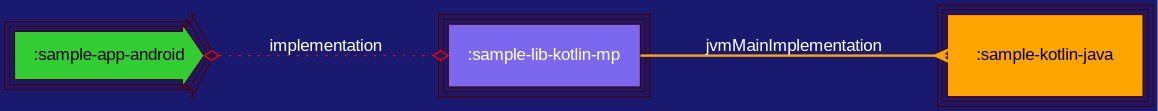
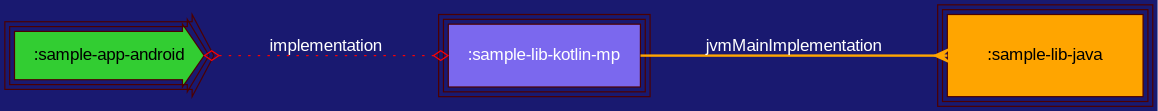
  digraph {
    bgcolor=MidnightBlue
    fontsize=30
    rankdir=LR
    ranksep=1.5
    fontname="Liberation Sans"
    node [color="#4C0000" fontname="Liberation Sans" peripheries=3 shape=box style=filled]
    edge [fontcolor=white labelfloat=false fontname="Liberation Sans"]
    ":sample-app-android" [fillcolor=limegreen shape=rarrow style=radial]
    ":sample-lib-kotlin-mp" [fillcolor=mediumslateblue fontcolor=white]
-   ":sample-lib-java" [fillcolor=orange label=":sample-kotlin-java"]
+   ":sample-lib-java" [fillcolor=orange]
    ":sample-app-android" -> ":sample-lib-kotlin-mp" [arrowhead=ediamond arrowtail=ediamond color=red dir=both label=implementation style=dotted]
    ":sample-lib-kotlin-mp" -> ":sample-lib-java" [arrowhead=crow arrowtail=none color=orange label=jvmMainImplementation style=bold]
  }
